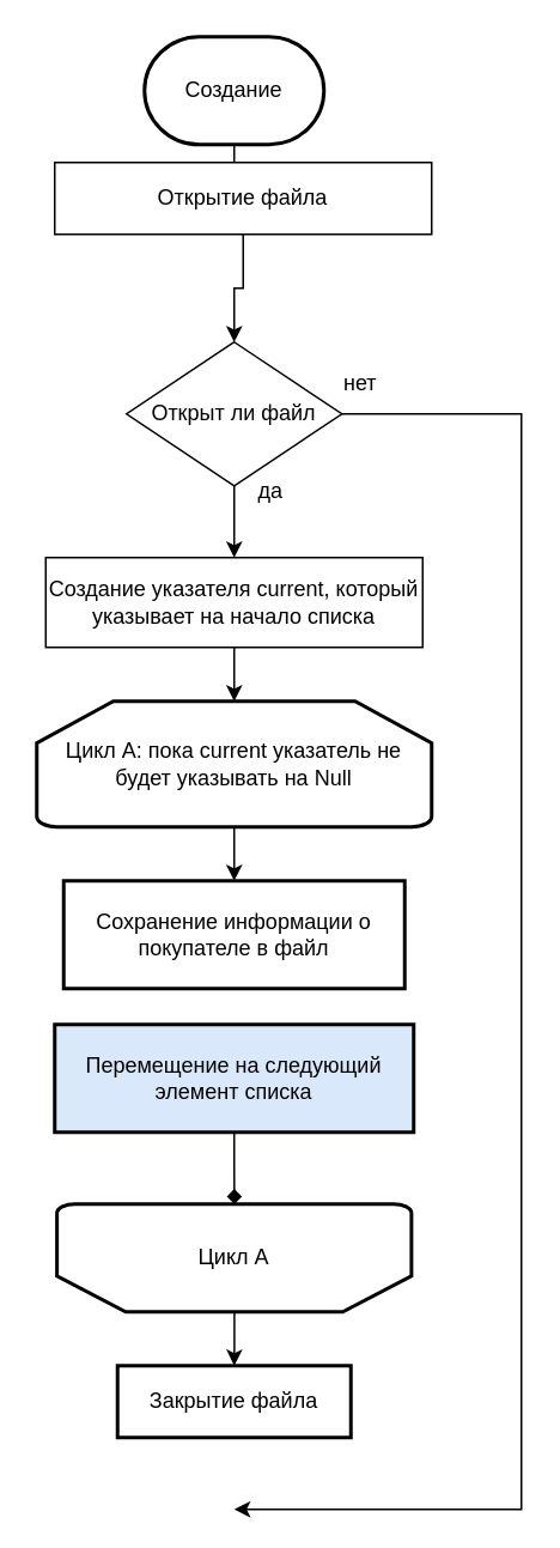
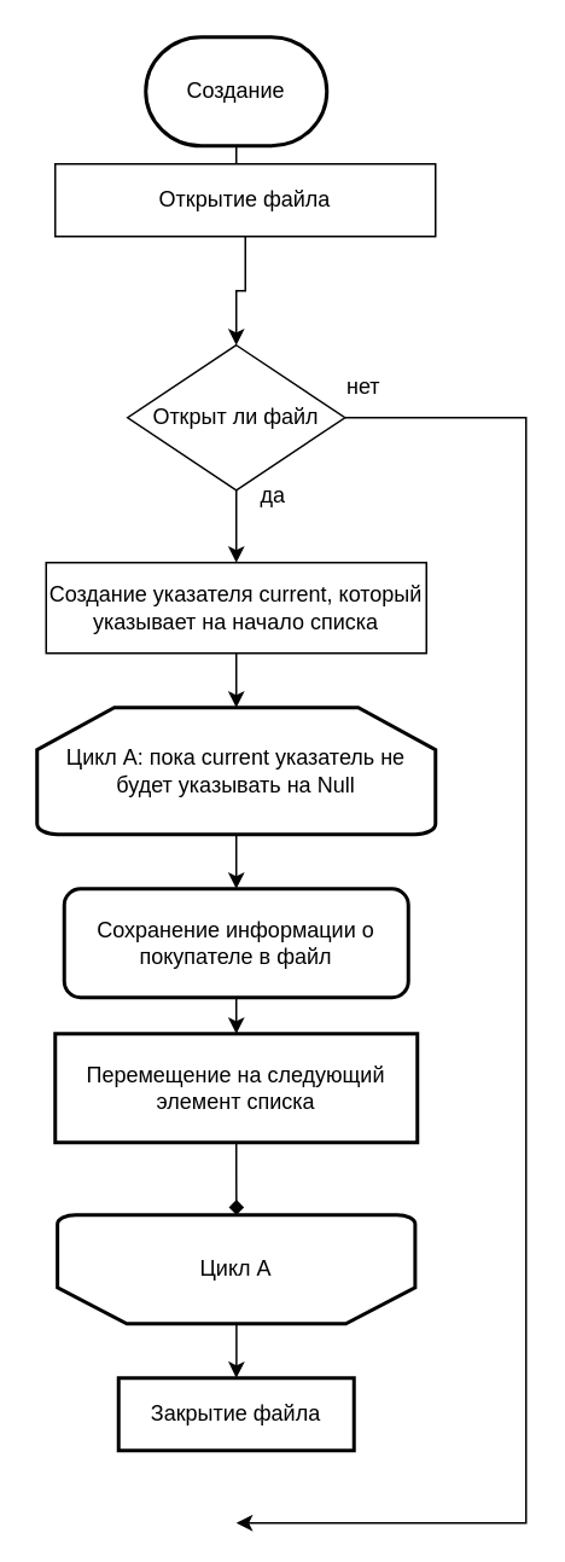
  <mxCell id="0" />
  <mxCell id="1" parent="0" />
  <mxCell id="2" value="" style="edgeStyle=orthogonalEdgeStyle;rounded=0;orthogonalLoop=1;jettySize=auto;html=1;" edge="1" parent="1" source="3" target="5"><mxGeometry relative="1" as="geometry" /></mxCell>
  <mxCell id="3" value="Создание" style="strokeWidth=2;html=1;shape=mxgraph.flowchart.terminator;whiteSpace=wrap;" vertex="1" parent="1"><mxGeometry x="80" y="20" width="100" height="60" as="geometry" /></mxCell>
  <mxCell id="4" value="" style="edgeStyle=orthogonalEdgeStyle;rounded=0;orthogonalLoop=1;jettySize=auto;html=1;" edge="1" parent="1" source="5" target="8"><mxGeometry relative="1" as="geometry" /></mxCell>
  <mxCell id="5" value="Открытие файла" style="rounded=0;whiteSpace=wrap;html=1;" vertex="1" parent="1"><mxGeometry x="30" y="90" width="210" height="40" as="geometry" /></mxCell>
  <mxCell id="6" value="" style="edgeStyle=orthogonalEdgeStyle;rounded=0;orthogonalLoop=1;jettySize=auto;html=1;" edge="1" parent="1" source="8" target="10"><mxGeometry relative="1" as="geometry" /></mxCell>
  <mxCell id="7" style="edgeStyle=orthogonalEdgeStyle;rounded=0;orthogonalLoop=1;jettySize=auto;html=1;exitX=1;exitY=0.5;exitDx=0;exitDy=0;" edge="1" parent="1" source="8"><mxGeometry relative="1" as="geometry"><mxPoint x="130" y="840" as="targetPoint" /><Array as="points"><mxPoint x="290" y="230" /><mxPoint x="290" y="840" /></Array></mxGeometry></mxCell>
  <mxCell id="8" value="Открыт ли файл" style="rhombus;whiteSpace=wrap;html=1;rounded=0;" vertex="1" parent="1"><mxGeometry x="70" y="190" width="120" height="80" as="geometry" /></mxCell>
  <mxCell id="9" value="" style="edgeStyle=orthogonalEdgeStyle;rounded=0;orthogonalLoop=1;jettySize=auto;html=1;" edge="1" parent="1" source="10" target="12"><mxGeometry relative="1" as="geometry" /></mxCell>
  <mxCell id="10" value="Создание указателя current, который указывает на начало списка" style="whiteSpace=wrap;html=1;rounded=0;" vertex="1" parent="1"><mxGeometry x="25" y="310" width="210" height="50" as="geometry" /></mxCell>
  <mxCell id="11" value="" style="edgeStyle=orthogonalEdgeStyle;rounded=0;orthogonalLoop=1;jettySize=auto;html=1;" edge="1" parent="1" source="12" target="14"><mxGeometry relative="1" as="geometry" /></mxCell>
  <mxCell id="12" value="Цикл А: пока current указатель не будет указывать на Null" style="strokeWidth=2;html=1;shape=mxgraph.flowchart.loop_limit;whiteSpace=wrap;" vertex="1" parent="1"><mxGeometry x="20" y="390" width="220" height="70" as="geometry" /></mxCell>
- <mxCell id="14" value="Сохранение информации о покупателе в файл" style="whiteSpace=wrap;html=1;strokeWidth=2;" vertex="1" parent="1"><mxGeometry x="35" y="490" width="190" height="60" as="geometry" /></mxCell>
+ <mxCell id="13" value="" style="edgeStyle=orthogonalEdgeStyle;rounded=0;orthogonalLoop=1;jettySize=auto;html=1;" edge="1" parent="1" source="14" target="16"><mxGeometry relative="1" as="geometry" /></mxCell>
+ <mxCell id="14" value="Сохранение информации о покупателе в файл" style="whiteSpace=wrap;html=1;strokeWidth=2;rounded=1;" vertex="1" parent="1"><mxGeometry x="35" y="490" width="190" height="60" as="geometry" /></mxCell>
  <mxCell id="15" value="" style="edgeStyle=orthogonalEdgeStyle;rounded=0;orthogonalLoop=1;jettySize=auto;html=1;endArrow=diamond;" edge="1" parent="1" source="16" target="18"><mxGeometry relative="1" as="geometry" /></mxCell>
- <mxCell id="16" value="Перемещение на следующий элемент списка" style="whiteSpace=wrap;html=1;strokeWidth=2;fillColor=#dae8fc;" vertex="1" parent="1"><mxGeometry x="30" y="570" width="200" height="60" as="geometry" /></mxCell>
+ <mxCell id="16" value="Перемещение на следующий элемент списка" style="whiteSpace=wrap;html=1;strokeWidth=2;" vertex="1" parent="1"><mxGeometry x="30" y="570" width="200" height="60" as="geometry" /></mxCell>
  <mxCell id="17" value="" style="edgeStyle=orthogonalEdgeStyle;rounded=0;orthogonalLoop=1;jettySize=auto;html=1;" edge="1" parent="1" source="18" target="19"><mxGeometry relative="1" as="geometry" /></mxCell>
  <mxCell id="18" value="Цикл А" style="strokeWidth=2;html=1;shape=mxgraph.flowchart.loop_limit;whiteSpace=wrap;direction=west;" vertex="1" parent="1"><mxGeometry x="31.25" y="670" width="197.5" height="60" as="geometry" /></mxCell>
  <mxCell id="19" value="Закрытие файла" style="whiteSpace=wrap;html=1;strokeWidth=2;" vertex="1" parent="1"><mxGeometry x="65" y="760" width="130" height="40" as="geometry" /></mxCell>
  <mxCell id="20" value="нет" style="text;html=1;align=center;verticalAlign=middle;resizable=0;points=[];autosize=1;strokeColor=none;fillColor=none;" vertex="1" parent="1"><mxGeometry x="180" y="198" width="40" height="30" as="geometry" /></mxCell>
  <mxCell id="21" value="да" style="text;html=1;align=center;verticalAlign=middle;resizable=0;points=[];autosize=1;strokeColor=none;fillColor=none;" vertex="1" parent="1"><mxGeometry x="130" y="258" width="40" height="30" as="geometry" /></mxCell>
